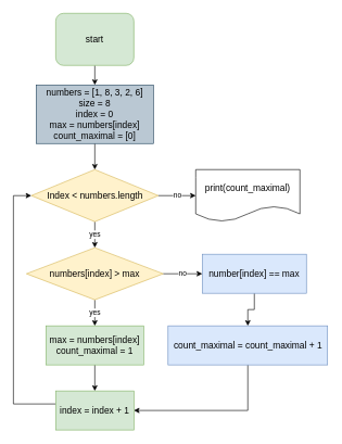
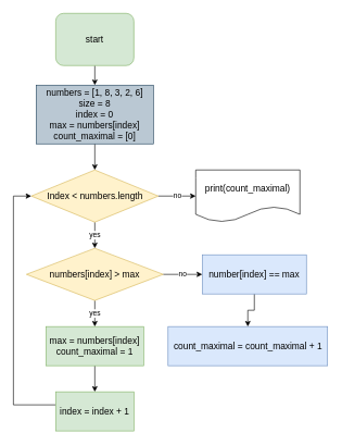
  <mxCell id="0" />
  <mxCell id="1" parent="0" />
  <mxCell id="2" style="edgeStyle=orthogonalEdgeStyle;rounded=0;orthogonalLoop=1;jettySize=auto;html=1;fontSize=14;entryX=0.5;entryY=0;entryDx=0;entryDy=0;exitX=0.5;exitY=1;exitDx=0;exitDy=0;" edge="1" parent="1" source="3" target="5"><mxGeometry relative="1" as="geometry"><mxPoint x="145" y="130" as="sourcePoint" /><mxPoint x="145" y="150" as="targetPoint" /></mxGeometry></mxCell>
  <mxCell id="3" value="start" style="whiteSpace=wrap;html=1;fontSize=14;fillColor=#d5e8d4;strokeColor=#82b366;rounded=1;" vertex="1" parent="1"><mxGeometry x="85" y="20" width="120" height="80" as="geometry" /></mxCell>
  <mxCell id="4" style="edgeStyle=orthogonalEdgeStyle;rounded=0;orthogonalLoop=1;jettySize=auto;html=1;" edge="1" parent="1" source="5" target="8"><mxGeometry relative="1" as="geometry"><mxPoint x="145" y="260" as="targetPoint" /></mxGeometry></mxCell>
  <mxCell id="5" value="numbers = [1, 8, 3, 2, 6]&lt;br style=&quot;font-size: 14px;&quot;&gt;size = 8&lt;br&gt;index = 0&lt;br&gt;max = numbers[index]&lt;br&gt;count_maximal = [0]" style="rounded=0;whiteSpace=wrap;html=1;fontSize=14;fillColor=#bac8d3;strokeColor=#23445d;" vertex="1" parent="1"><mxGeometry x="55" y="130" width="180" height="90" as="geometry" /></mxCell>
  <mxCell id="6" value="yes" style="edgeStyle=orthogonalEdgeStyle;rounded=0;orthogonalLoop=1;jettySize=auto;html=1;entryX=0.5;entryY=0;entryDx=0;entryDy=0;" edge="1" parent="1" source="8" target="11"><mxGeometry relative="1" as="geometry" /></mxCell>
  <mxCell id="7" value="no" style="edgeStyle=orthogonalEdgeStyle;rounded=0;orthogonalLoop=1;jettySize=auto;html=1;" edge="1" parent="1" source="8" target="20"><mxGeometry relative="1" as="geometry"><mxPoint x="310" y="300" as="targetPoint" /></mxGeometry></mxCell>
  <mxCell id="8" value="Index &amp;lt; numbers.length" style="rhombus;whiteSpace=wrap;html=1;fillColor=#fff2cc;strokeColor=#d6b656;fontSize=14;" vertex="1" parent="1"><mxGeometry x="47.5" y="260" width="195" height="80" as="geometry" /></mxCell>
  <mxCell id="9" value="yes" style="edgeStyle=orthogonalEdgeStyle;rounded=0;orthogonalLoop=1;jettySize=auto;html=1;" edge="1" parent="1" source="11" target="13"><mxGeometry relative="1" as="geometry" /></mxCell>
  <mxCell id="10" value="no" style="edgeStyle=orthogonalEdgeStyle;rounded=0;orthogonalLoop=1;jettySize=auto;html=1;" edge="1" parent="1" source="11" target="15"><mxGeometry relative="1" as="geometry"><mxPoint x="310" y="420" as="targetPoint" /></mxGeometry></mxCell>
  <mxCell id="11" value="numbers[index] &amp;gt; max" style="rhombus;whiteSpace=wrap;html=1;fontSize=14;fillColor=#fff2cc;strokeColor=#d6b656;" vertex="1" parent="1"><mxGeometry x="40" y="380" width="210" height="80" as="geometry" /></mxCell>
  <mxCell id="12" value="" style="edgeStyle=orthogonalEdgeStyle;rounded=0;orthogonalLoop=1;jettySize=auto;html=1;" edge="1" parent="1" source="13" target="19"><mxGeometry relative="1" as="geometry" /></mxCell>
  <mxCell id="13" value="max = numbers[index]&lt;br&gt;count_maximal = 1" style="whiteSpace=wrap;html=1;fontSize=14;fillColor=#d5e8d4;strokeColor=#82b366;" vertex="1" parent="1"><mxGeometry x="70" y="500" width="150" height="60" as="geometry" /></mxCell>
  <mxCell id="14" style="edgeStyle=orthogonalEdgeStyle;rounded=0;orthogonalLoop=1;jettySize=auto;html=1;" edge="1" parent="1" source="15" target="17"><mxGeometry relative="1" as="geometry"><mxPoint x="370" y="510" as="targetPoint" /></mxGeometry></mxCell>
  <mxCell id="15" value="number[index] == max" style="rounded=0;whiteSpace=wrap;html=1;fillColor=#dae8fc;strokeColor=#6c8ebf;fontSize=14;" vertex="1" parent="1"><mxGeometry x="310" y="390" width="160" height="60" as="geometry" /></mxCell>
- <mxCell id="16" style="edgeStyle=orthogonalEdgeStyle;rounded=0;orthogonalLoop=1;jettySize=auto;html=1;entryX=1;entryY=0.5;entryDx=0;entryDy=0;exitX=0.5;exitY=1;exitDx=0;exitDy=0;" edge="1" parent="1" source="17" target="19"><mxGeometry relative="1" as="geometry" /></mxCell>
  <mxCell id="17" value="count_maximal = count_maximal + 1" style="rounded=0;whiteSpace=wrap;html=1;fontSize=14;fillColor=#dae8fc;strokeColor=#6c8ebf;" vertex="1" parent="1"><mxGeometry x="257.5" y="500" width="245" height="60" as="geometry" /></mxCell>
  <mxCell id="18" style="edgeStyle=orthogonalEdgeStyle;rounded=0;orthogonalLoop=1;jettySize=auto;html=1;entryX=0;entryY=0.5;entryDx=0;entryDy=0;" edge="1" parent="1" source="19" target="8"><mxGeometry relative="1" as="geometry"><Array as="points"><mxPoint x="20" y="620" /><mxPoint x="20" y="300" /></Array></mxGeometry></mxCell>
  <mxCell id="19" value="index = index + 1" style="whiteSpace=wrap;html=1;fontSize=14;fillColor=#d5e8d4;strokeColor=#82b366;" vertex="1" parent="1"><mxGeometry x="85" y="600" width="120" height="60" as="geometry" /></mxCell>
  <mxCell id="20" value="print(count_maximal)" style="shape=document;whiteSpace=wrap;html=1;boundedLbl=1;fontSize=14;" vertex="1" parent="1"><mxGeometry x="300" y="260" width="160" height="80" as="geometry" /></mxCell>
